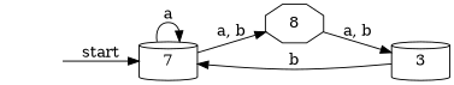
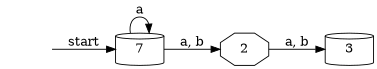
  digraph {
    fontname="DejaVu Serif"
    rankdir=LR
    node [fontname="DejaVu Serif" shape=cylinder]
    edge [fontname="DejaVu Serif"]
    "" [shape=none]
    n2 [label=7]
-   2 [shape=octagon label=8]
+   2 [shape=octagon]
    3
    "" -> n2 [label=start]
    n2 -> n2 [label=a]
    n2 -> 2 [label="a, b"]
    2 -> 3 [label="a, b"]
-   3 -> n2 [label=b]
  }
